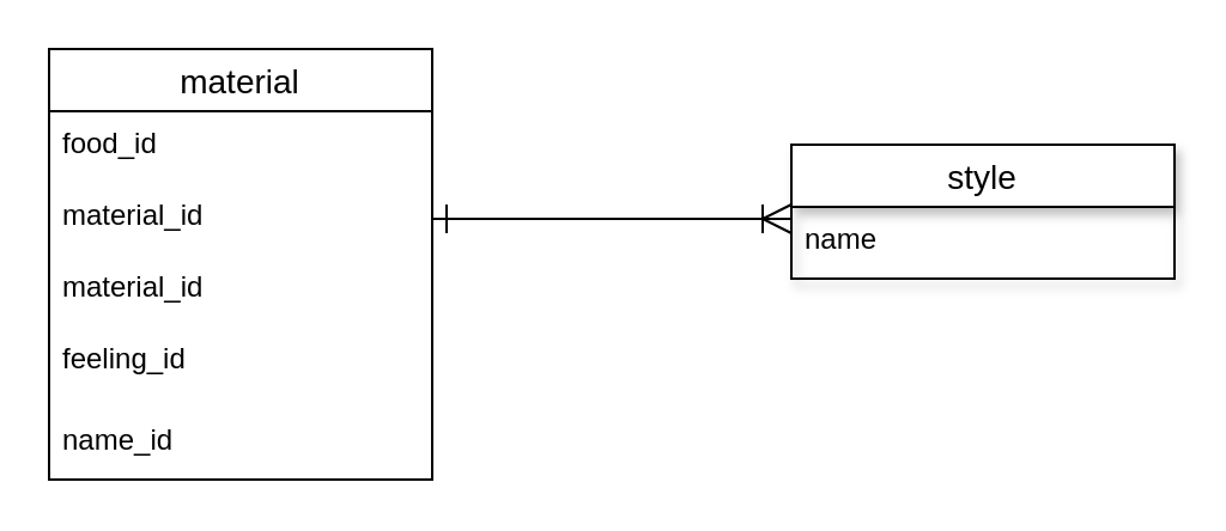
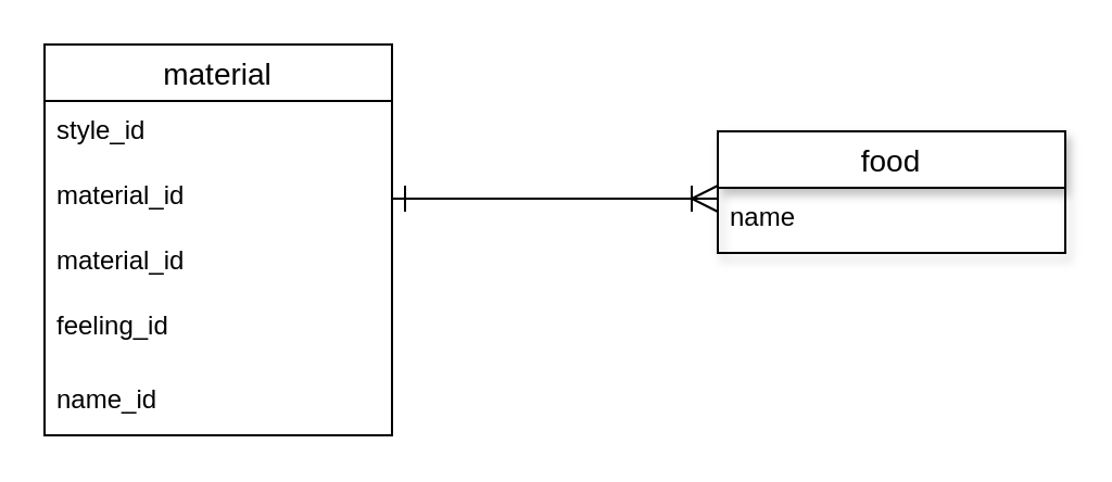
  <mxCell id="0" />
  <mxCell id="1" parent="0" />
  <mxCell id="2" value="material" style="swimlane;fontStyle=0;childLayout=stackLayout;horizontal=1;startSize=26;horizontalStack=0;resizeParent=1;resizeParentMax=0;resizeLast=0;collapsible=1;marginBottom=0;align=center;fontSize=14;" vertex="1" parent="1"><mxGeometry x="20" y="20" width="160" height="180" as="geometry" /></mxCell>
- <mxCell id="3" value="food_id" style="text;strokeColor=none;fillColor=none;spacingLeft=4;spacingRight=4;overflow=hidden;rotatable=0;points=[[0,0.5],[1,0.5]];portConstraint=eastwest;fontSize=12;" vertex="1" parent="2"><mxGeometry y="26" width="160" height="30" as="geometry" /></mxCell>
+ <mxCell id="3" value="style_id" style="text;strokeColor=none;fillColor=none;spacingLeft=4;spacingRight=4;overflow=hidden;rotatable=0;points=[[0,0.5],[1,0.5]];portConstraint=eastwest;fontSize=12;" vertex="1" parent="2"><mxGeometry y="26" width="160" height="30" as="geometry" /></mxCell>
  <mxCell id="4" value="material_id" style="text;strokeColor=none;fillColor=none;spacingLeft=4;spacingRight=4;overflow=hidden;rotatable=0;points=[[0,0.5],[1,0.5]];portConstraint=eastwest;fontSize=12;" vertex="1" parent="2"><mxGeometry y="56" width="160" height="30" as="geometry" /></mxCell>
  <mxCell id="5" value="material_id" style="text;strokeColor=none;fillColor=none;spacingLeft=4;spacingRight=4;overflow=hidden;rotatable=0;points=[[0,0.5],[1,0.5]];portConstraint=eastwest;fontSize=12;" vertex="1" parent="2"><mxGeometry y="86" width="160" height="30" as="geometry" /></mxCell>
  <mxCell id="6" value="feeling_id" style="text;strokeColor=none;fillColor=none;spacingLeft=4;spacingRight=4;overflow=hidden;rotatable=0;points=[[0,0.5],[1,0.5]];portConstraint=eastwest;fontSize=12;shadow=1;" vertex="1" parent="2"><mxGeometry y="116" width="160" height="34" as="geometry" /></mxCell>
  <mxCell id="7" value="name_id" style="text;strokeColor=none;fillColor=none;spacingLeft=4;spacingRight=4;overflow=hidden;rotatable=0;points=[[0,0.5],[1,0.5]];portConstraint=eastwest;fontSize=12;shadow=1;" vertex="1" parent="2"><mxGeometry y="150" width="160" height="30" as="geometry" /></mxCell>
- <mxCell id="8" value="style" style="swimlane;fontStyle=0;childLayout=stackLayout;horizontal=1;startSize=26;horizontalStack=0;resizeParent=1;resizeParentMax=0;resizeLast=0;collapsible=1;marginBottom=0;align=center;fontSize=14;shadow=1;" vertex="1" parent="1"><mxGeometry x="330" y="60" width="160" height="56" as="geometry" /></mxCell>
+ <mxCell id="8" value="food" style="swimlane;fontStyle=0;childLayout=stackLayout;horizontal=1;startSize=26;horizontalStack=0;resizeParent=1;resizeParentMax=0;resizeLast=0;collapsible=1;marginBottom=0;align=center;fontSize=14;shadow=1;" vertex="1" parent="1"><mxGeometry x="330" y="60" width="160" height="56" as="geometry" /></mxCell>
  <mxCell id="9" value="name&#10;" style="text;strokeColor=none;fillColor=none;spacingLeft=4;spacingRight=4;overflow=hidden;rotatable=0;points=[[0,0.5],[1,0.5]];portConstraint=eastwest;fontSize=12;" vertex="1" parent="8"><mxGeometry y="26" width="160" height="30" as="geometry" /></mxCell>
  <mxCell id="10" style="edgeStyle=orthogonalEdgeStyle;rounded=0;orthogonalLoop=1;jettySize=auto;html=1;exitX=1;exitY=0.5;exitDx=0;exitDy=0;endArrow=ERoneToMany;endFill=0;endSize=10;startArrow=ERone;startFill=0;startSize=10;" edge="1" parent="1" source="4"><mxGeometry relative="1" as="geometry"><mxPoint x="330" y="91" as="targetPoint" /><Array as="points"><mxPoint x="260" y="91" /><mxPoint x="260" y="91" /></Array></mxGeometry></mxCell>
